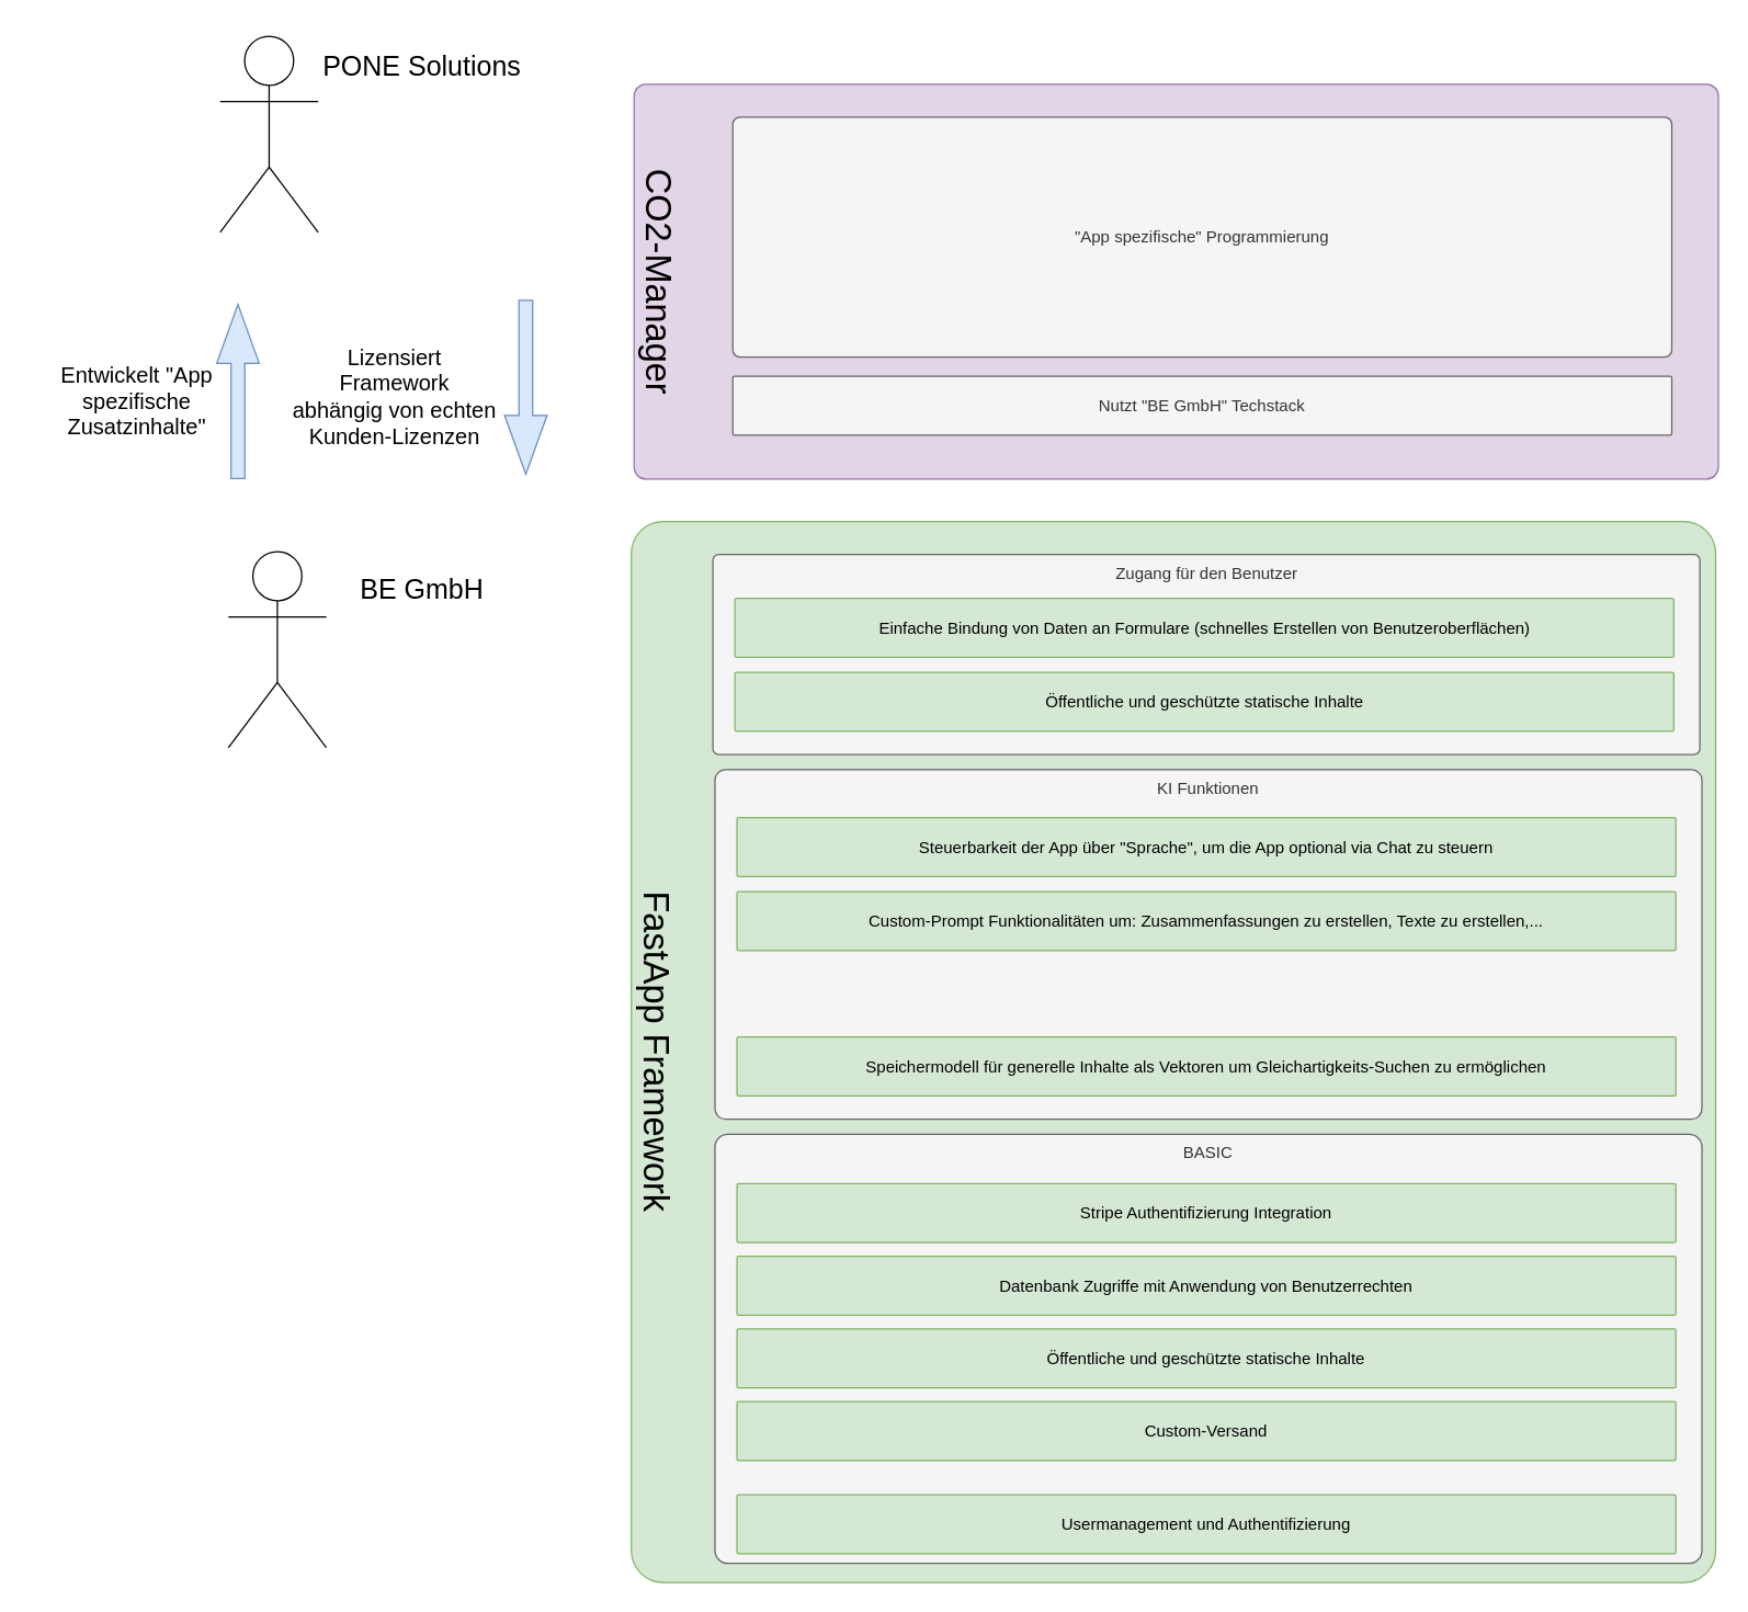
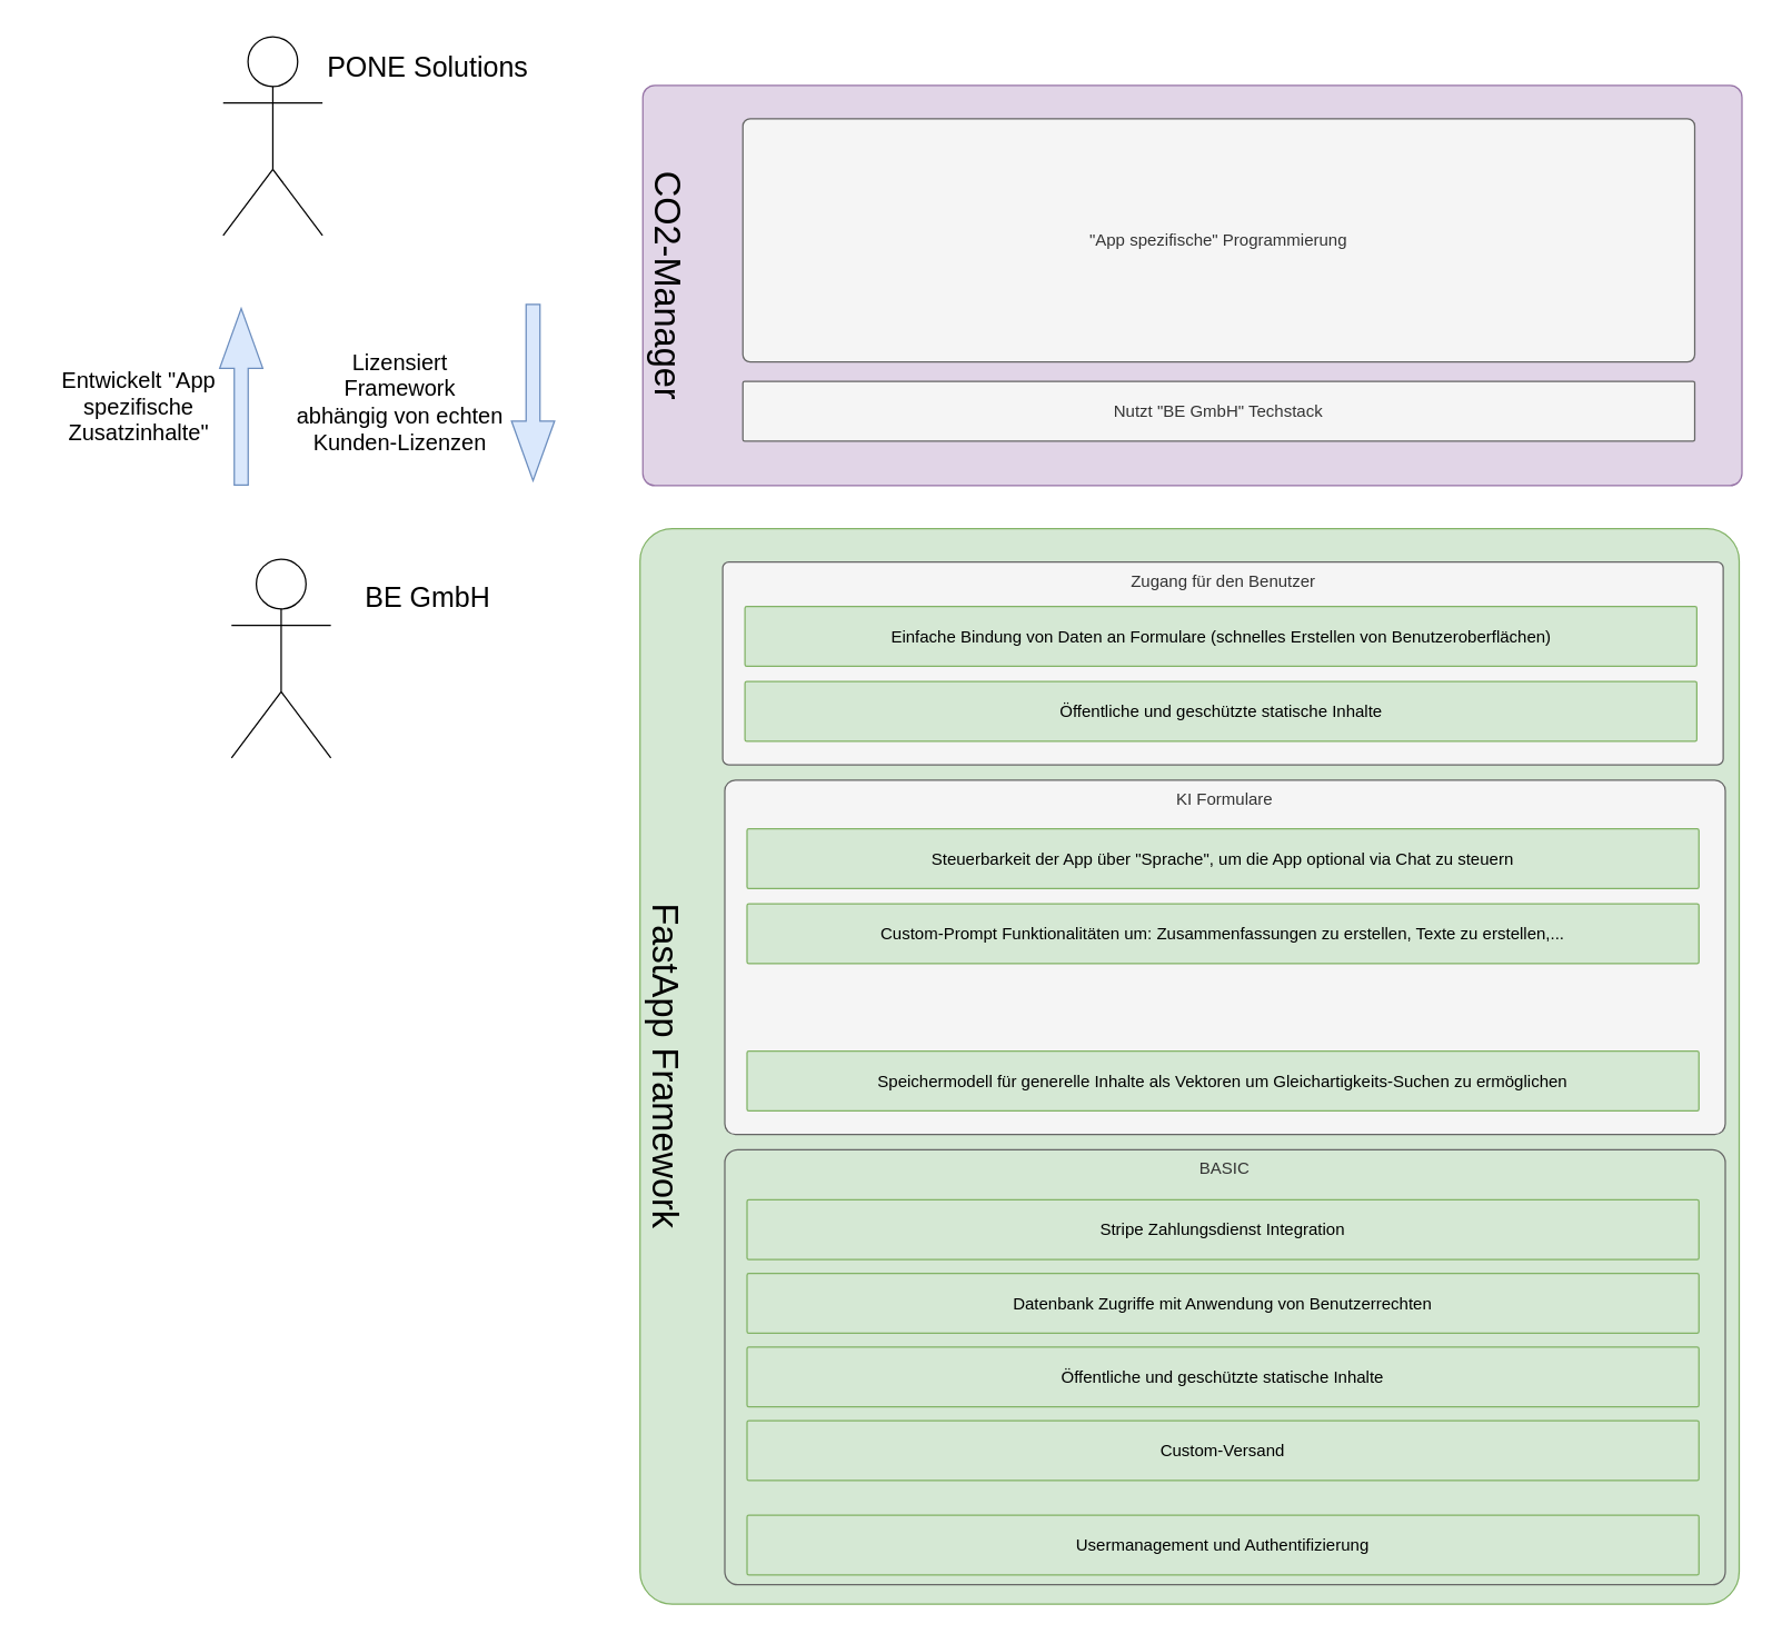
  <mxCell id="0" />
  <mxCell id="1" parent="0" />
  <mxCell id="2" value="FastApp Framework" style="rounded=1;whiteSpace=wrap;html=1;arcSize=3;fillColor=#d5e8d4;strokeColor=#82b366;align=left;textDirection=vertical-lr;fontSize=26;" vertex="1" parent="1"><mxGeometry x="460" y="380" width="791" height="774" as="geometry" /></mxCell>
- <mxCell id="3" value="BASIC" style="rounded=1;whiteSpace=wrap;html=1;arcSize=3;fillColor=#f5f5f5;strokeColor=#666666;verticalAlign=top;fontColor=#333333;" vertex="1" parent="1"><mxGeometry x="521" y="827" width="720" height="313" as="geometry" /></mxCell>
+ <mxCell id="3" value="BASIC" style="rounded=1;whiteSpace=wrap;html=1;arcSize=3;fillColor=#d5e8d4;strokeColor=#666666;verticalAlign=top;fontColor=#333333;" vertex="1" parent="1"><mxGeometry x="521" y="827" width="720" height="313" as="geometry" /></mxCell>
  <mxCell id="4" value="Zugang für den Benutzer" style="rounded=1;whiteSpace=wrap;html=1;arcSize=3;fillColor=#f5f5f5;strokeColor=#666666;verticalAlign=top;fontColor=#333333;" vertex="1" parent="1"><mxGeometry x="519.5" y="404" width="720" height="146" as="geometry" /></mxCell>
  <mxCell id="5" value="Usermanagement und Authentifizierung" style="rounded=1;whiteSpace=wrap;html=1;arcSize=3;fillColor=#d5e8d4;strokeColor=#82b366;" vertex="1" parent="1"><mxGeometry x="537" y="1090" width="685" height="43" as="geometry" /></mxCell>
  <mxCell id="6" value="Custom-Versand" style="rounded=1;whiteSpace=wrap;html=1;arcSize=3;fillColor=#d5e8d4;strokeColor=#82b366;" vertex="1" parent="1"><mxGeometry x="537" y="1022" width="685" height="43" as="geometry" /></mxCell>
  <mxCell id="7" value="Öffentliche und geschützte statische Inhalte" style="rounded=1;whiteSpace=wrap;html=1;arcSize=3;fillColor=#d5e8d4;strokeColor=#82b366;" vertex="1" parent="1"><mxGeometry x="537" y="969" width="685" height="43" as="geometry" /></mxCell>
  <mxCell id="8" value="Öffentliche und geschützte statische Inhalte" style="rounded=1;whiteSpace=wrap;html=1;arcSize=3;fillColor=#d5e8d4;strokeColor=#82b366;" vertex="1" parent="1"><mxGeometry x="535.5" y="490" width="685" height="43" as="geometry" /></mxCell>
  <mxCell id="9" value="Datenbank Zugriffe mit Anwendung von Benutzerrechten" style="rounded=1;whiteSpace=wrap;html=1;arcSize=3;fillColor=#d5e8d4;strokeColor=#82b366;" vertex="1" parent="1"><mxGeometry x="537" y="916" width="685" height="43" as="geometry" /></mxCell>
- <mxCell id="10" value="Stripe Authentifizierung Integration" style="rounded=1;whiteSpace=wrap;html=1;arcSize=3;fillColor=#d5e8d4;strokeColor=#82b366;" vertex="1" parent="1"><mxGeometry x="537" y="863" width="685" height="43" as="geometry" /></mxCell>
+ <mxCell id="10" value="Stripe Zahlungsdienst Integration" style="rounded=1;whiteSpace=wrap;html=1;arcSize=3;fillColor=#d5e8d4;strokeColor=#82b366;" vertex="1" parent="1"><mxGeometry x="537" y="863" width="685" height="43" as="geometry" /></mxCell>
  <mxCell id="11" value="Einfache Bindung von Daten an Formulare (schnelles Erstellen von Benutzeroberflächen)" style="rounded=1;whiteSpace=wrap;html=1;arcSize=3;fillColor=#d5e8d4;strokeColor=#82b366;" vertex="1" parent="1"><mxGeometry x="535.5" y="436" width="685" height="43" as="geometry" /></mxCell>
- <mxCell id="12" value="KI Funktionen" style="rounded=1;whiteSpace=wrap;html=1;arcSize=3;fillColor=#f5f5f5;strokeColor=#666666;verticalAlign=top;fontColor=#333333;" vertex="1" parent="1"><mxGeometry x="521" y="561" width="720" height="255" as="geometry" /></mxCell>
+ <mxCell id="12" value="KI Formulare" style="rounded=1;whiteSpace=wrap;html=1;arcSize=3;fillColor=#f5f5f5;strokeColor=#666666;verticalAlign=top;fontColor=#333333;" vertex="1" parent="1"><mxGeometry x="521" y="561" width="720" height="255" as="geometry" /></mxCell>
  <mxCell id="13" value="Speichermodell für generelle Inhalte als Vektoren um Gleichartigkeits-Suchen zu ermöglichen" style="rounded=1;whiteSpace=wrap;html=1;arcSize=3;fillColor=#d5e8d4;strokeColor=#82b366;" vertex="1" parent="1"><mxGeometry x="537" y="756" width="685" height="43" as="geometry" /></mxCell>
  <mxCell id="14" value="Custom-Prompt Funktionalitäten um: Zusammenfassungen zu erstellen, Texte zu erstellen,..." style="rounded=1;whiteSpace=wrap;html=1;arcSize=3;fillColor=#d5e8d4;strokeColor=#82b366;" vertex="1" parent="1"><mxGeometry x="537" y="650" width="685" height="43" as="geometry" /></mxCell>
  <mxCell id="15" value="Steuerbarkeit der App über &quot;Sprache&quot;, um die App optional via Chat zu steuern" style="rounded=1;whiteSpace=wrap;html=1;arcSize=3;fillColor=#d5e8d4;strokeColor=#82b366;" vertex="1" parent="1"><mxGeometry x="537" y="596" width="685" height="43" as="geometry" /></mxCell>
  <mxCell id="16" value="CO2-Manager" style="rounded=1;whiteSpace=wrap;html=1;arcSize=3;fillColor=#e1d5e7;strokeColor=#9673a6;align=left;textDirection=vertical-lr;fontSize=26;" vertex="1" parent="1"><mxGeometry x="462" y="61" width="791" height="288" as="geometry" /></mxCell>
  <mxCell id="17" value="PONE Solutions" style="text;strokeColor=none;fillColor=none;html=1;align=center;verticalAlign=middle;whiteSpace=wrap;rounded=0;fontSize=20;" vertex="1" parent="1"><mxGeometry x="228" y="20" width="159" height="53" as="geometry" /></mxCell>
  <mxCell id="18" value="" style="shape=umlActor;verticalLabelPosition=bottom;verticalAlign=top;html=1;outlineConnect=0;" vertex="1" parent="1"><mxGeometry x="160" y="26" width="71.5" height="143" as="geometry" /></mxCell>
  <mxCell id="19" value="BE GmbH" style="text;strokeColor=none;fillColor=none;html=1;align=center;verticalAlign=middle;whiteSpace=wrap;rounded=0;fontSize=20;" vertex="1" parent="1"><mxGeometry x="228" y="402" width="159" height="53" as="geometry" /></mxCell>
  <mxCell id="20" value="" style="shape=umlActor;verticalLabelPosition=bottom;verticalAlign=top;html=1;outlineConnect=0;" vertex="1" parent="1"><mxGeometry x="166" y="402" width="71.5" height="143" as="geometry" /></mxCell>
  <mxCell id="21" value="Nutzt &quot;BE GmbH&quot; Techstack" style="rounded=1;whiteSpace=wrap;html=1;arcSize=3;fillColor=#f5f5f5;strokeColor=#666666;fontColor=#333333;" vertex="1" parent="1"><mxGeometry x="534" y="274" width="685" height="43" as="geometry" /></mxCell>
  <mxCell id="22" value="" style="shape=flexArrow;endArrow=classic;html=1;rounded=0;fontSize=12;startSize=8;endSize=14;curved=1;fillColor=#dae8fc;strokeColor=#6c8ebf;shadow=0;" edge="1" parent="1"><mxGeometry width="50" height="50" relative="1" as="geometry"><mxPoint x="173" y="349" as="sourcePoint" /><mxPoint x="173" y="221" as="targetPoint" /></mxGeometry></mxCell>
  <mxCell id="23" value="Entwickelt &quot;App spezifische Zusatzinhalte&quot;" style="text;strokeColor=none;fillColor=none;html=1;align=center;verticalAlign=middle;whiteSpace=wrap;rounded=0;fontSize=16;" vertex="1" parent="1"><mxGeometry x="20" y="248" width="159" height="88" as="geometry" /></mxCell>
  <mxCell id="24" value="" style="shape=flexArrow;endArrow=classic;html=1;rounded=0;fontSize=12;startSize=8;endSize=14;curved=1;fillColor=#dae8fc;strokeColor=#6c8ebf;shadow=0;" edge="1" parent="1"><mxGeometry width="50" height="50" relative="1" as="geometry"><mxPoint x="383" y="218" as="sourcePoint" /><mxPoint x="383" y="346" as="targetPoint" /></mxGeometry></mxCell>
  <mxCell id="25" value="Lizensiert&lt;br&gt;Framework&lt;br&gt;abhängig von echten Kunden-Lizenzen" style="text;strokeColor=none;fillColor=none;html=1;align=center;verticalAlign=middle;whiteSpace=wrap;rounded=0;fontSize=16;" vertex="1" parent="1"><mxGeometry x="208" y="245" width="159" height="88" as="geometry" /></mxCell>
  <mxCell id="26" value="&quot;App spezifische&quot; Programmierung" style="rounded=1;whiteSpace=wrap;html=1;arcSize=3;fillColor=#f5f5f5;strokeColor=#666666;fontColor=#333333;" vertex="1" parent="1"><mxGeometry x="534" y="85" width="685" height="175" as="geometry" /></mxCell>
